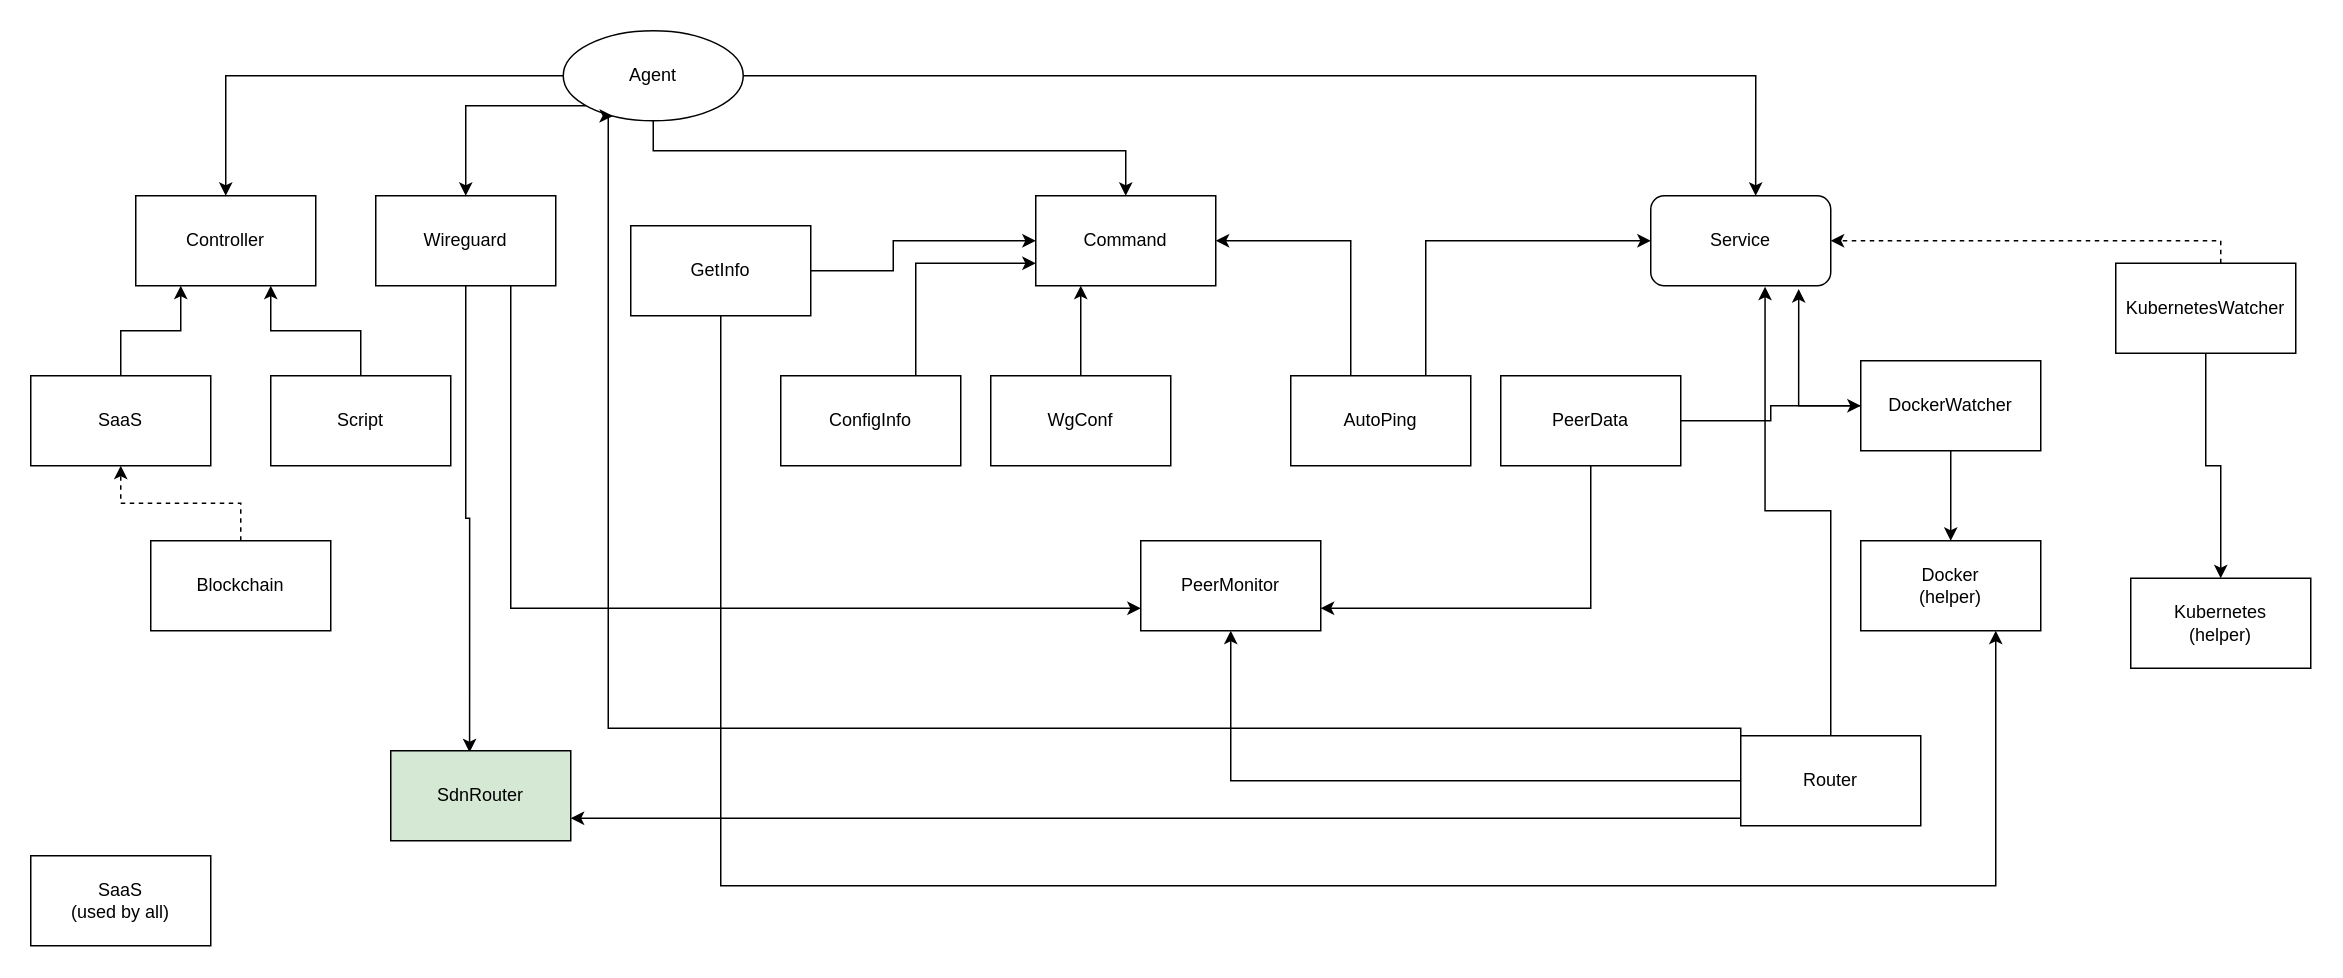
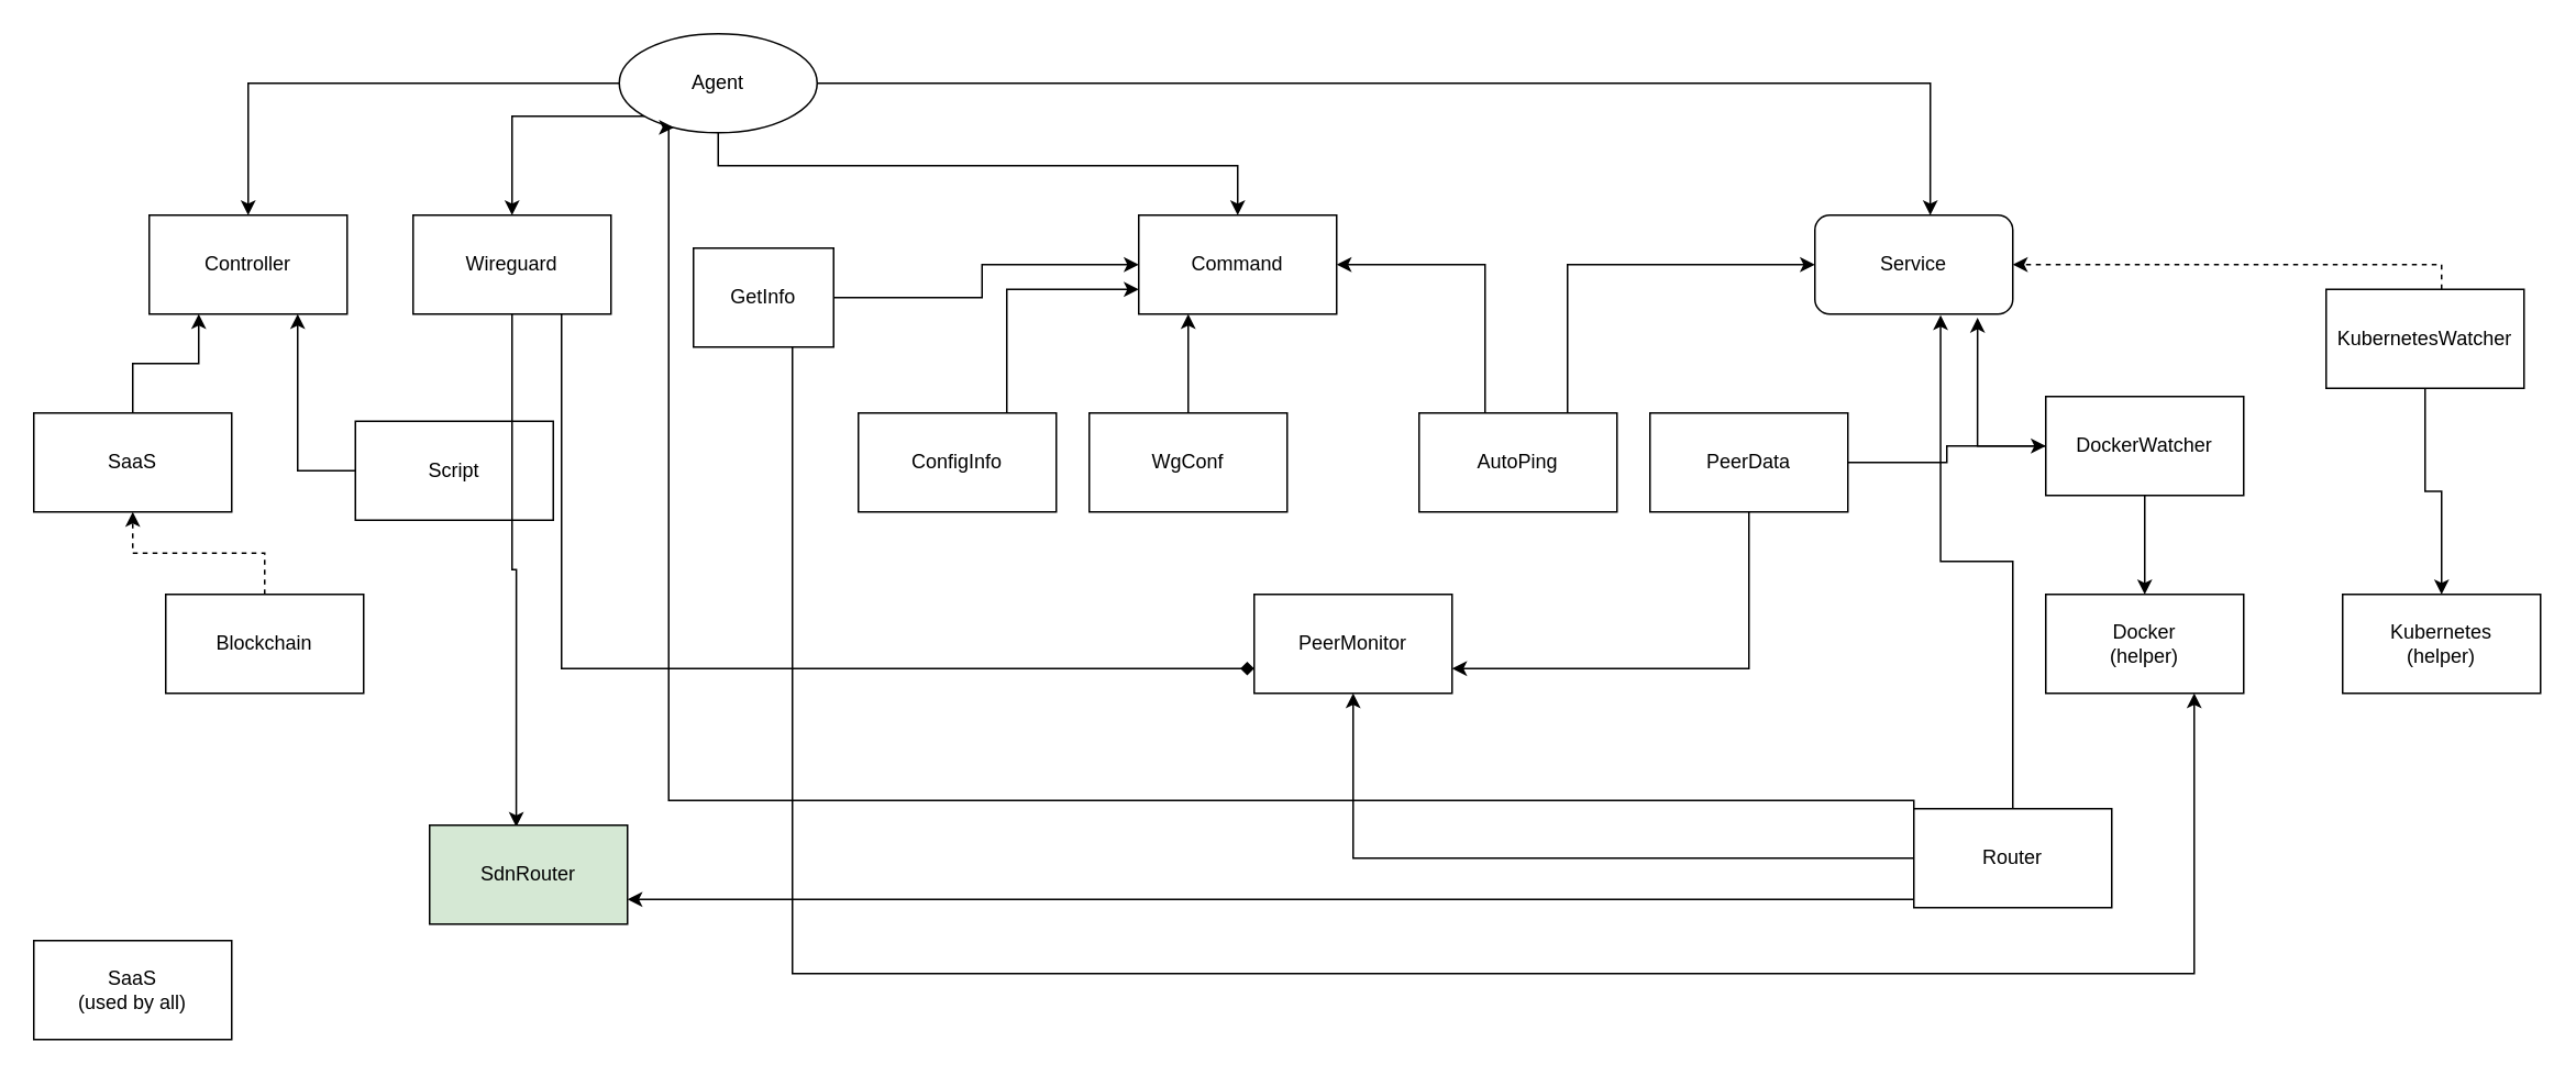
  <mxCell id="0" />
  <mxCell id="1" parent="0" />
  <mxCell id="2" style="edgeStyle=orthogonalEdgeStyle;rounded=0;orthogonalLoop=1;jettySize=auto;html=1;entryX=0.5;entryY=0;entryDx=0;entryDy=0;" edge="1" parent="1" source="6" target="7"><mxGeometry relative="1" as="geometry" /></mxCell>
  <mxCell id="3" style="edgeStyle=orthogonalEdgeStyle;rounded=0;orthogonalLoop=1;jettySize=auto;html=1;" edge="1" parent="1" source="6" target="16"><mxGeometry relative="1" as="geometry"><Array as="points"><mxPoint x="310" y="70" /></Array></mxGeometry></mxCell>
  <mxCell id="4" style="edgeStyle=orthogonalEdgeStyle;rounded=0;orthogonalLoop=1;jettySize=auto;html=1;" edge="1" parent="1" source="6" target="18"><mxGeometry relative="1" as="geometry"><Array as="points"><mxPoint x="435" y="100" /><mxPoint x="750" y="100" /></Array></mxGeometry></mxCell>
  <mxCell id="5" style="edgeStyle=orthogonalEdgeStyle;rounded=0;orthogonalLoop=1;jettySize=auto;html=1;entryX=0.583;entryY=0;entryDx=0;entryDy=0;entryPerimeter=0;" edge="1" parent="1" source="6" target="17"><mxGeometry relative="1" as="geometry" /></mxCell>
  <mxCell id="6" value="Agent" style="ellipse;whiteSpace=wrap;html=1;" vertex="1" parent="1"><mxGeometry x="375" y="20" width="120" height="60" as="geometry" /></mxCell>
  <mxCell id="7" value="Controller" style="rounded=0;whiteSpace=wrap;html=1;" vertex="1" parent="1"><mxGeometry x="90" y="130" width="120" height="60" as="geometry" /></mxCell>
  <mxCell id="8" style="edgeStyle=orthogonalEdgeStyle;rounded=0;orthogonalLoop=1;jettySize=auto;html=1;entryX=0.75;entryY=1;entryDx=0;entryDy=0;" edge="1" parent="1" source="9" target="7"><mxGeometry relative="1" as="geometry" /></mxCell>
- <mxCell id="9" value="Script" style="rounded=0;whiteSpace=wrap;html=1;" vertex="1" parent="1"><mxGeometry x="180" y="250" width="120" height="60" as="geometry" /></mxCell>
+ <mxCell id="9" value="Script" style="rounded=0;whiteSpace=wrap;html=1;" vertex="1" parent="1"><mxGeometry x="215" y="255" width="120" height="60" as="geometry" /></mxCell>
  <mxCell id="10" style="edgeStyle=orthogonalEdgeStyle;rounded=0;orthogonalLoop=1;jettySize=auto;html=1;dashed=1;" edge="1" parent="1" source="11" target="13"><mxGeometry relative="1" as="geometry" /></mxCell>
  <mxCell id="11" value="Blockchain" style="rounded=0;whiteSpace=wrap;html=1;" vertex="1" parent="1"><mxGeometry x="100" y="360" width="120" height="60" as="geometry" /></mxCell>
  <mxCell id="12" style="edgeStyle=orthogonalEdgeStyle;rounded=0;orthogonalLoop=1;jettySize=auto;html=1;entryX=0.25;entryY=1;entryDx=0;entryDy=0;" edge="1" parent="1" source="13" target="7"><mxGeometry relative="1" as="geometry" /></mxCell>
  <mxCell id="13" value="SaaS" style="rounded=0;whiteSpace=wrap;html=1;" vertex="1" parent="1"><mxGeometry x="20" y="250" width="120" height="60" as="geometry" /></mxCell>
  <mxCell id="14" style="edgeStyle=orthogonalEdgeStyle;rounded=0;orthogonalLoop=1;jettySize=auto;html=1;entryX=0.438;entryY=0.017;entryDx=0;entryDy=0;entryPerimeter=0;" edge="1" parent="1" source="16" target="40"><mxGeometry relative="1" as="geometry" /></mxCell>
- <mxCell id="15" style="edgeStyle=orthogonalEdgeStyle;rounded=0;orthogonalLoop=1;jettySize=auto;html=1;entryX=0;entryY=0.75;entryDx=0;entryDy=0;exitX=0.75;exitY=1;exitDx=0;exitDy=0;" edge="1" parent="1" source="16" target="41"><mxGeometry relative="1" as="geometry"><Array as="points"><mxPoint x="340" y="405" /></Array></mxGeometry></mxCell>
+ <mxCell id="15" style="edgeStyle=orthogonalEdgeStyle;rounded=0;orthogonalLoop=1;jettySize=auto;html=1;entryX=0;entryY=0.75;entryDx=0;entryDy=0;exitX=0.75;exitY=1;exitDx=0;exitDy=0;endArrow=diamond;" edge="1" parent="1" source="16" target="41"><mxGeometry relative="1" as="geometry"><Array as="points"><mxPoint x="340" y="405" /></Array></mxGeometry></mxCell>
  <mxCell id="16" value="Wireguard" style="rounded=0;whiteSpace=wrap;html=1;" vertex="1" parent="1"><mxGeometry x="250" y="130" width="120" height="60" as="geometry" /></mxCell>
  <mxCell id="17" value="Service" style="whiteSpace=wrap;html=1;rounded=1;" vertex="1" parent="1"><mxGeometry x="1100" y="130" width="120" height="60" as="geometry" /></mxCell>
  <mxCell id="18" value="Command" style="rounded=0;whiteSpace=wrap;html=1;" vertex="1" parent="1"><mxGeometry x="690" y="130" width="120" height="60" as="geometry" /></mxCell>
  <mxCell id="19" style="edgeStyle=orthogonalEdgeStyle;rounded=0;orthogonalLoop=1;jettySize=auto;html=1;entryX=0;entryY=0.75;entryDx=0;entryDy=0;" edge="1" parent="1" source="20" target="18"><mxGeometry relative="1" as="geometry"><Array as="points"><mxPoint x="610" y="175" /></Array></mxGeometry></mxCell>
  <mxCell id="20" value="ConfigInfo" style="rounded=0;whiteSpace=wrap;html=1;" vertex="1" parent="1"><mxGeometry x="520" y="250" width="120" height="60" as="geometry" /></mxCell>
  <mxCell id="21" style="edgeStyle=orthogonalEdgeStyle;rounded=0;orthogonalLoop=1;jettySize=auto;html=1;entryX=0;entryY=0.5;entryDx=0;entryDy=0;" edge="1" parent="1" source="23" target="18"><mxGeometry relative="1" as="geometry"><Array as="points"><mxPoint x="595" y="180" /><mxPoint x="595" y="160" /></Array></mxGeometry></mxCell>
  <mxCell id="22" style="edgeStyle=orthogonalEdgeStyle;rounded=0;orthogonalLoop=1;jettySize=auto;html=1;entryX=0.75;entryY=1;entryDx=0;entryDy=0;" edge="1" parent="1" source="23" target="43"><mxGeometry relative="1" as="geometry"><Array as="points"><mxPoint x="480" y="590" /><mxPoint x="1330" y="590" /></Array></mxGeometry></mxCell>
- <mxCell id="23" value="GetInfo" style="rounded=0;whiteSpace=wrap;html=1;" vertex="1" parent="1"><mxGeometry x="420" y="150" width="120" height="60" as="geometry" /></mxCell>
+ <mxCell id="23" value="GetInfo" style="rounded=0;whiteSpace=wrap;html=1;" vertex="1" parent="1"><mxGeometry x="420" y="150" width="85" height="60" as="geometry" /></mxCell>
  <mxCell id="24" style="edgeStyle=orthogonalEdgeStyle;rounded=0;orthogonalLoop=1;jettySize=auto;html=1;entryX=0;entryY=0.5;entryDx=0;entryDy=0;" edge="1" parent="1" source="26" target="17"><mxGeometry relative="1" as="geometry"><Array as="points"><mxPoint x="950" y="160" /></Array></mxGeometry></mxCell>
  <mxCell id="25" style="edgeStyle=orthogonalEdgeStyle;rounded=0;orthogonalLoop=1;jettySize=auto;html=1;entryX=1;entryY=0.5;entryDx=0;entryDy=0;" edge="1" parent="1" source="26" target="18"><mxGeometry relative="1" as="geometry"><Array as="points"><mxPoint x="900" y="160" /></Array></mxGeometry></mxCell>
  <mxCell id="26" value="AutoPing" style="rounded=0;whiteSpace=wrap;html=1;" vertex="1" parent="1"><mxGeometry x="860" y="250" width="120" height="60" as="geometry" /></mxCell>
  <mxCell id="27" style="edgeStyle=orthogonalEdgeStyle;rounded=0;orthogonalLoop=1;jettySize=auto;html=1;entryX=0.822;entryY=1.037;entryDx=0;entryDy=0;entryPerimeter=0;" edge="1" parent="1" source="29" target="17"><mxGeometry relative="1" as="geometry" /></mxCell>
  <mxCell id="28" style="edgeStyle=orthogonalEdgeStyle;rounded=0;orthogonalLoop=1;jettySize=auto;html=1;entryX=0.5;entryY=0;entryDx=0;entryDy=0;" edge="1" parent="1" source="29" target="43"><mxGeometry relative="1" as="geometry" /></mxCell>
  <mxCell id="29" value="DockerWatcher" style="rounded=0;whiteSpace=wrap;html=1;" vertex="1" parent="1"><mxGeometry x="1240" y="240" width="120" height="60" as="geometry" /></mxCell>
  <mxCell id="30" style="edgeStyle=orthogonalEdgeStyle;rounded=0;orthogonalLoop=1;jettySize=auto;html=1;" edge="1" parent="1" source="32" target="29"><mxGeometry relative="1" as="geometry" /></mxCell>
  <mxCell id="31" style="edgeStyle=orthogonalEdgeStyle;rounded=0;orthogonalLoop=1;jettySize=auto;html=1;entryX=1;entryY=0.75;entryDx=0;entryDy=0;" edge="1" parent="1" source="32" target="41"><mxGeometry relative="1" as="geometry"><Array as="points"><mxPoint x="1060" y="405" /></Array></mxGeometry></mxCell>
  <mxCell id="32" value="PeerData" style="rounded=0;whiteSpace=wrap;html=1;" vertex="1" parent="1"><mxGeometry x="1000" y="250" width="120" height="60" as="geometry" /></mxCell>
  <mxCell id="33" style="edgeStyle=orthogonalEdgeStyle;rounded=0;orthogonalLoop=1;jettySize=auto;html=1;entryX=0.635;entryY=1.01;entryDx=0;entryDy=0;entryPerimeter=0;" edge="1" parent="1" source="37" target="17"><mxGeometry relative="1" as="geometry" /></mxCell>
  <mxCell id="34" style="edgeStyle=orthogonalEdgeStyle;rounded=0;orthogonalLoop=1;jettySize=auto;html=1;entryX=0.25;entryY=1;entryDx=0;entryDy=0;exitX=0;exitY=0.75;exitDx=0;exitDy=0;" edge="1" parent="1" source="37" target="6"><mxGeometry relative="1" as="geometry"><Array as="points"><mxPoint x="405" y="485" /></Array></mxGeometry></mxCell>
  <mxCell id="35" style="edgeStyle=orthogonalEdgeStyle;rounded=0;orthogonalLoop=1;jettySize=auto;html=1;entryX=1;entryY=0.75;entryDx=0;entryDy=0;" edge="1" parent="1" source="37" target="40"><mxGeometry relative="1" as="geometry"><Array as="points"><mxPoint x="1160" y="545" /></Array></mxGeometry></mxCell>
  <mxCell id="36" style="edgeStyle=orthogonalEdgeStyle;rounded=0;orthogonalLoop=1;jettySize=auto;html=1;entryX=0.5;entryY=1;entryDx=0;entryDy=0;" edge="1" parent="1" source="37" target="41"><mxGeometry relative="1" as="geometry" /></mxCell>
  <mxCell id="37" value="Router" style="rounded=0;whiteSpace=wrap;html=1;" vertex="1" parent="1"><mxGeometry x="1160" y="490" width="120" height="60" as="geometry" /></mxCell>
  <mxCell id="38" style="edgeStyle=orthogonalEdgeStyle;rounded=0;orthogonalLoop=1;jettySize=auto;html=1;entryX=0.25;entryY=1;entryDx=0;entryDy=0;" edge="1" parent="1" source="39" target="18"><mxGeometry relative="1" as="geometry" /></mxCell>
  <mxCell id="39" value="WgConf" style="rounded=0;whiteSpace=wrap;html=1;" vertex="1" parent="1"><mxGeometry x="660" y="250" width="120" height="60" as="geometry" /></mxCell>
  <mxCell id="40" value="SdnRouter" style="rounded=0;whiteSpace=wrap;html=1;fillColor=#d5e8d4;" vertex="1" parent="1"><mxGeometry x="260" y="500" width="120" height="60" as="geometry" /></mxCell>
  <mxCell id="41" value="PeerMonitor" style="rounded=0;whiteSpace=wrap;html=1;" vertex="1" parent="1"><mxGeometry x="760" y="360" width="120" height="60" as="geometry" /></mxCell>
  <mxCell id="42" value="SaaS&lt;br&gt;(used by all)" style="rounded=0;whiteSpace=wrap;html=1;" vertex="1" parent="1"><mxGeometry x="20" y="570" width="120" height="60" as="geometry" /></mxCell>
  <mxCell id="43" value="Docker&lt;br&gt;(helper)" style="rounded=0;whiteSpace=wrap;html=1;" vertex="1" parent="1"><mxGeometry x="1240" y="360" width="120" height="60" as="geometry" /></mxCell>
  <mxCell id="44" style="edgeStyle=orthogonalEdgeStyle;rounded=0;orthogonalLoop=1;jettySize=auto;html=1;entryX=0.5;entryY=0;entryDx=0;entryDy=0;" edge="1" parent="1" source="46" target="47"><mxGeometry relative="1" as="geometry" /></mxCell>
  <mxCell id="45" style="edgeStyle=orthogonalEdgeStyle;rounded=0;orthogonalLoop=1;jettySize=auto;html=1;entryX=1;entryY=0.5;entryDx=0;entryDy=0;dashed=1;" edge="1" parent="1" source="46" target="17"><mxGeometry relative="1" as="geometry"><Array as="points"><mxPoint x="1480" y="160" /></Array></mxGeometry></mxCell>
  <mxCell id="46" value="KubernetesWatcher" style="rounded=0;whiteSpace=wrap;html=1;" vertex="1" parent="1"><mxGeometry x="1410" y="175" width="120" height="60" as="geometry" /></mxCell>
- <mxCell id="47" value="Kubernetes&lt;br&gt;(helper)" style="rounded=0;whiteSpace=wrap;html=1;" vertex="1" parent="1"><mxGeometry x="1420" y="385" width="120" height="60" as="geometry" /></mxCell>
+ <mxCell id="47" value="Kubernetes&lt;br&gt;(helper)" style="rounded=0;whiteSpace=wrap;html=1;" vertex="1" parent="1"><mxGeometry x="1420" y="360" width="120" height="60" as="geometry" /></mxCell>
